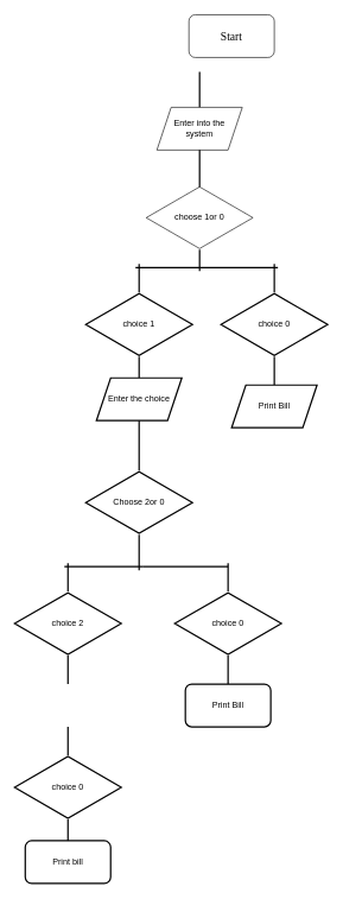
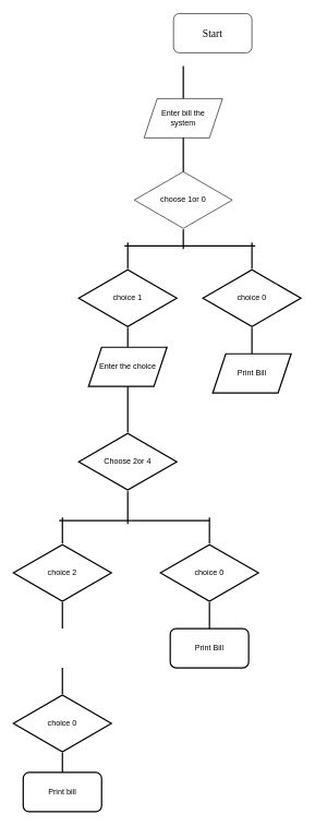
  <mxCell id="0" />
  <mxCell id="1" parent="0" />
  <mxCell id="2" value="&lt;font style=&quot;font-size: 16px&quot;&gt;Start&lt;/font&gt;" style="rounded=1;whiteSpace=wrap;html=1;strokeColor=#000000;fontFamily=Verdana;" vertex="1" parent="1"><mxGeometry x="265" y="20" width="120" height="60" as="geometry" /></mxCell>
  <mxCell id="3" value="" style="line;strokeWidth=2;direction=south;html=1;" vertex="1" parent="1"><mxGeometry x="275" y="100" width="10" height="50" as="geometry" /></mxCell>
- <mxCell id="4" value="Enter into the &lt;br&gt;system" style="shape=parallelogram;perimeter=parallelogramPerimeter;whiteSpace=wrap;html=1;fixedSize=1;" vertex="1" parent="1"><mxGeometry x="220" y="150" width="120" height="60" as="geometry" /></mxCell>
+ <mxCell id="4" value="Enter bill the &lt;br&gt;system" style="shape=parallelogram;perimeter=parallelogramPerimeter;whiteSpace=wrap;html=1;fixedSize=1;" vertex="1" parent="1"><mxGeometry x="220" y="150" width="120" height="60" as="geometry" /></mxCell>
  <mxCell id="5" value="" style="line;strokeWidth=2;direction=south;html=1;" vertex="1" parent="1"><mxGeometry x="275" y="210" width="10" height="60" as="geometry" /></mxCell>
  <mxCell id="6" value="choose 1or 0" style="html=1;whiteSpace=wrap;aspect=fixed;shape=isoRectangle;" vertex="1" parent="1"><mxGeometry x="205" y="260" width="150" height="90" as="geometry" /></mxCell>
  <mxCell id="7" value="" style="line;strokeWidth=2;direction=south;html=1;" vertex="1" parent="1"><mxGeometry x="275" y="350" width="10" height="30" as="geometry" /></mxCell>
  <mxCell id="8" value="" style="line;strokeWidth=2;html=1;" vertex="1" parent="1"><mxGeometry x="190" y="370" width="90" height="10" as="geometry" /></mxCell>
  <mxCell id="9" value="" style="line;strokeWidth=2;html=1;perimeter=backbonePerimeter;points=[];outlineConnect=0;gradientColor=#FFFFFF;" vertex="1" parent="1"><mxGeometry x="280" y="370" width="110" height="10" as="geometry" /></mxCell>
  <mxCell id="10" value="" style="line;strokeWidth=2;direction=south;html=1;" vertex="1" parent="1"><mxGeometry x="190" y="370" width="10" height="40" as="geometry" /></mxCell>
  <mxCell id="11" value="" style="line;strokeWidth=2;direction=south;html=1;gradientColor=#FFFFFF;" vertex="1" parent="1"><mxGeometry x="380" y="370" width="10" height="40" as="geometry" /></mxCell>
  <mxCell id="12" value="choice 1" style="html=1;whiteSpace=wrap;aspect=fixed;shape=isoRectangle;strokeColor=#000000;strokeWidth=2;gradientColor=#FFFFFF;" vertex="1" parent="1"><mxGeometry x="120" y="410" width="150" height="90" as="geometry" /></mxCell>
  <mxCell id="13" value="choice 0" style="html=1;whiteSpace=wrap;aspect=fixed;shape=isoRectangle;strokeColor=#000000;strokeWidth=2;gradientColor=#FFFFFF;" vertex="1" parent="1"><mxGeometry x="310" y="410" width="150" height="90" as="geometry" /></mxCell>
  <mxCell id="14" value="" style="line;strokeWidth=2;direction=south;html=1;gradientColor=#FFFFFF;" vertex="1" parent="1"><mxGeometry x="190" y="500" width="10" height="30" as="geometry" /></mxCell>
  <mxCell id="15" value="" style="line;strokeWidth=2;direction=south;html=1;gradientColor=#FFFFFF;" vertex="1" parent="1"><mxGeometry x="380" y="500" width="10" height="40" as="geometry" /></mxCell>
  <mxCell id="16" value="Enter the choice" style="shape=parallelogram;perimeter=parallelogramPerimeter;whiteSpace=wrap;html=1;fixedSize=1;strokeColor=#000000;strokeWidth=2;gradientColor=#FFFFFF;" vertex="1" parent="1"><mxGeometry x="135" y="530" width="120" height="60" as="geometry" /></mxCell>
  <mxCell id="17" value="Print Bill" style="shape=parallelogram;perimeter=parallelogramPerimeter;whiteSpace=wrap;html=1;fixedSize=1;strokeColor=#000000;strokeWidth=2;gradientColor=#FFFFFF;" vertex="1" parent="1"><mxGeometry x="325" y="540" width="120" height="60" as="geometry" /></mxCell>
- <mxCell id="18" value="Choose 2or 0" style="html=1;whiteSpace=wrap;aspect=fixed;shape=isoRectangle;strokeColor=#000000;strokeWidth=2;gradientColor=#FFFFFF;" vertex="1" parent="1"><mxGeometry x="120" y="660" width="150" height="90" as="geometry" /></mxCell>
+ <mxCell id="18" value="Choose 2or 4" style="html=1;whiteSpace=wrap;aspect=fixed;shape=isoRectangle;strokeColor=#000000;strokeWidth=2;gradientColor=#FFFFFF;" vertex="1" parent="1"><mxGeometry x="120" y="660" width="150" height="90" as="geometry" /></mxCell>
  <mxCell id="19" value="" style="line;strokeWidth=2;direction=south;html=1;gradientColor=#FFFFFF;" vertex="1" parent="1"><mxGeometry x="190" y="590" width="10" height="70" as="geometry" /></mxCell>
  <mxCell id="20" value="" style="line;strokeWidth=2;direction=south;html=1;gradientColor=#FFFFFF;" vertex="1" parent="1"><mxGeometry x="190" y="750" width="10" height="50" as="geometry" /></mxCell>
  <mxCell id="21" value="" style="line;strokeWidth=2;html=1;gradientColor=#FFFFFF;" vertex="1" parent="1"><mxGeometry x="90" y="790" width="110" height="10" as="geometry" /></mxCell>
  <mxCell id="22" value="" style="line;strokeWidth=2;html=1;perimeter=backbonePerimeter;points=[];outlineConnect=0;gradientColor=#FFFFFF;" vertex="1" parent="1"><mxGeometry x="200" y="790" width="120" height="10" as="geometry" /></mxCell>
  <mxCell id="23" value="" style="line;strokeWidth=2;direction=south;html=1;gradientColor=#FFFFFF;" vertex="1" parent="1"><mxGeometry x="90" y="790" width="10" height="40" as="geometry" /></mxCell>
  <mxCell id="24" value="" style="line;strokeWidth=2;direction=south;html=1;gradientColor=#FFFFFF;" vertex="1" parent="1"><mxGeometry x="315" y="790" width="10" height="40" as="geometry" /></mxCell>
  <mxCell id="25" value="choice 2" style="html=1;whiteSpace=wrap;aspect=fixed;shape=isoRectangle;strokeColor=#000000;strokeWidth=2;gradientColor=#FFFFFF;" vertex="1" parent="1"><mxGeometry x="20" y="830" width="150" height="90" as="geometry" /></mxCell>
  <mxCell id="26" value="choice 0" style="html=1;whiteSpace=wrap;aspect=fixed;shape=isoRectangle;strokeColor=#000000;strokeWidth=2;gradientColor=#FFFFFF;" vertex="1" parent="1"><mxGeometry x="245" y="830" width="150" height="90" as="geometry" /></mxCell>
  <mxCell id="27" value="" style="line;strokeWidth=2;direction=south;html=1;gradientColor=#FFFFFF;" vertex="1" parent="1"><mxGeometry x="90" y="920" width="10" height="40" as="geometry" /></mxCell>
  <mxCell id="28" value="" style="line;strokeWidth=2;direction=south;html=1;gradientColor=#FFFFFF;" vertex="1" parent="1"><mxGeometry x="240" y="920" width="160" height="40" as="geometry" /></mxCell>
  <mxCell id="29" value="" style="line;strokeWidth=2;direction=south;html=1;gradientColor=#FFFFFF;" vertex="1" parent="1"><mxGeometry x="90" y="1020" width="10" height="40" as="geometry" /></mxCell>
  <mxCell id="30" value="choice 0" style="html=1;whiteSpace=wrap;aspect=fixed;shape=isoRectangle;strokeColor=#000000;strokeWidth=2;gradientColor=#FFFFFF;" vertex="1" parent="1"><mxGeometry x="20" y="1060" width="150" height="90" as="geometry" /></mxCell>
  <mxCell id="31" value="" style="line;strokeWidth=2;direction=south;html=1;gradientColor=#FFFFFF;" vertex="1" parent="1"><mxGeometry x="90" y="1150" width="10" height="30" as="geometry" /></mxCell>
  <mxCell id="32" value="Print bill" style="rounded=1;whiteSpace=wrap;html=1;strokeColor=#000000;strokeWidth=2;gradientColor=#FFFFFF;" vertex="1" parent="1"><mxGeometry x="35" y="1180" width="120" height="60" as="geometry" /></mxCell>
  <mxCell id="33" value="Print Bill" style="rounded=1;whiteSpace=wrap;html=1;strokeColor=#000000;strokeWidth=2;gradientColor=#FFFFFF;" vertex="1" parent="1"><mxGeometry x="260" y="960" width="120" height="60" as="geometry" /></mxCell>
